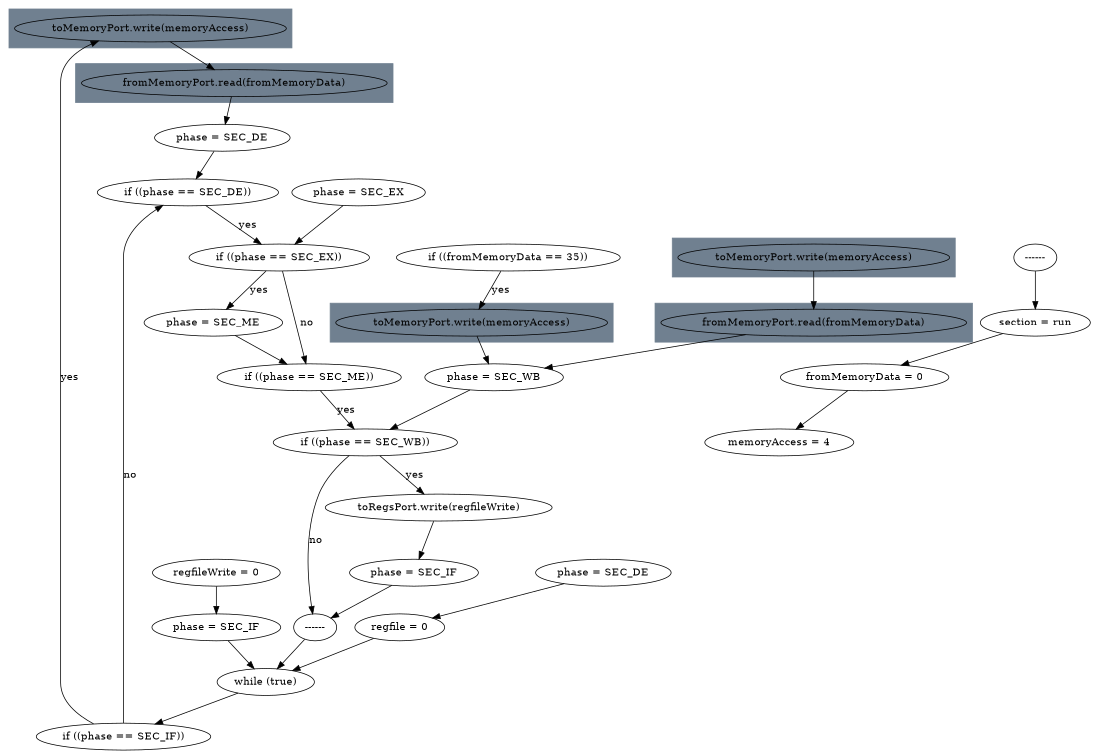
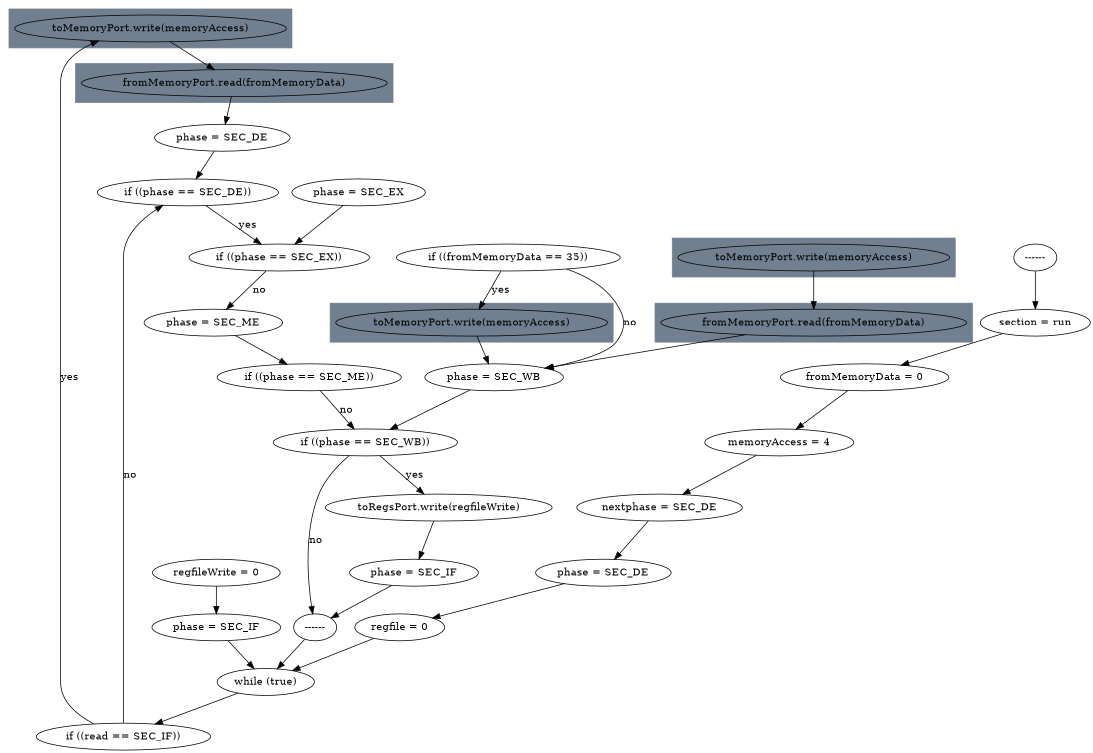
  digraph {
    rankdir=TD
    n1 [label="toMemoryPort.write(memoryAccess)"]
    n2 [label="fromMemoryPort.read(fromMemoryData)"]
    n3 [label="toMemoryPort.write(memoryAccess)"]
    n4 [label="fromMemoryPort.read(fromMemoryData)"]
    n5 [label="toMemoryPort.write(memoryAccess)"]
    n6 [label="phase = SEC_DE"]
    n7 [label="phase = SEC_WB"]
    n8 [label="------"]
    n9 [label="section = run"]
    n10 [label="fromMemoryData = 0"]
    n11 [label="memoryAccess = 4"]
+   n12 [label="nextphase = SEC_DE"]
    n13 [label="phase = SEC_DE"]
    n14 [label="regfile = 0"]
    n15 [label="while (true)"]
    n16 [label="regfileWrite = 0"]
    n17 [label="phase = SEC_IF"]
-   n18 [label="if ((phase == SEC_IF))"]
+   n18 [label="if ((read == SEC_IF))"]
    n19 [label="if ((phase == SEC_DE))"]
    n20 [label="if ((phase == SEC_EX))"]
    n21 [label="phase = SEC_ME"]
    n22 [label="if ((phase == SEC_ME))"]
    n23 [label="phase = SEC_EX"]
    n24 [label="if ((phase == SEC_WB))"]
    n25 [label="toRegsPort.write(regfileWrite)"]
    n26 [label="------"]
    n27 [label="if ((fromMemoryData == 35))"]
    n28 [label="phase = SEC_IF"]
    subgraph cluster_1 {
      color=slategray
      style=filled
      n1
    }
    subgraph cluster_2 {
      color=slategray
      style=filled
      n2
    }
    subgraph cluster_3 {
      color=slategray
      style=filled
      n3
    }
    subgraph cluster_4 {
      color=slategray
      style=filled
      n4
    }
    subgraph cluster_5 {
      color=slategray
      style=filled
      n5
    }
    n1 -> n2
    n2 -> n6
    n3 -> n4
    n4 -> n7
    n5 -> n7
    n6 -> n19
    n7 -> n24
    n8 -> n9
    n9 -> n10
    n10 -> n11
+   n11 -> n12
+   n12 -> n13
    n13 -> n14
    n14 -> n15
    n15 -> n18
    n16 -> n17
    n17 -> n15
    n18 -> n1 [label=yes]
    n18 -> n19 [label=no]
    n19 -> n20 [label=yes]
-   n20 -> n21 [label=yes]
-   n20 -> n22 [label=no]
+   n20 -> n21 [label=no]
    n21 -> n22
-   n22 -> n24 [label=yes]
+   n22 -> n24 [label=no]
    n23 -> n20
    n24 -> n25 [label=yes]
    n24 -> n26 [label=no]
    n25 -> n28
    n26 -> n15
    n27 -> n5 [label=yes]
+   n27 -> n7 [label=no]
    n28 -> n26
  }
